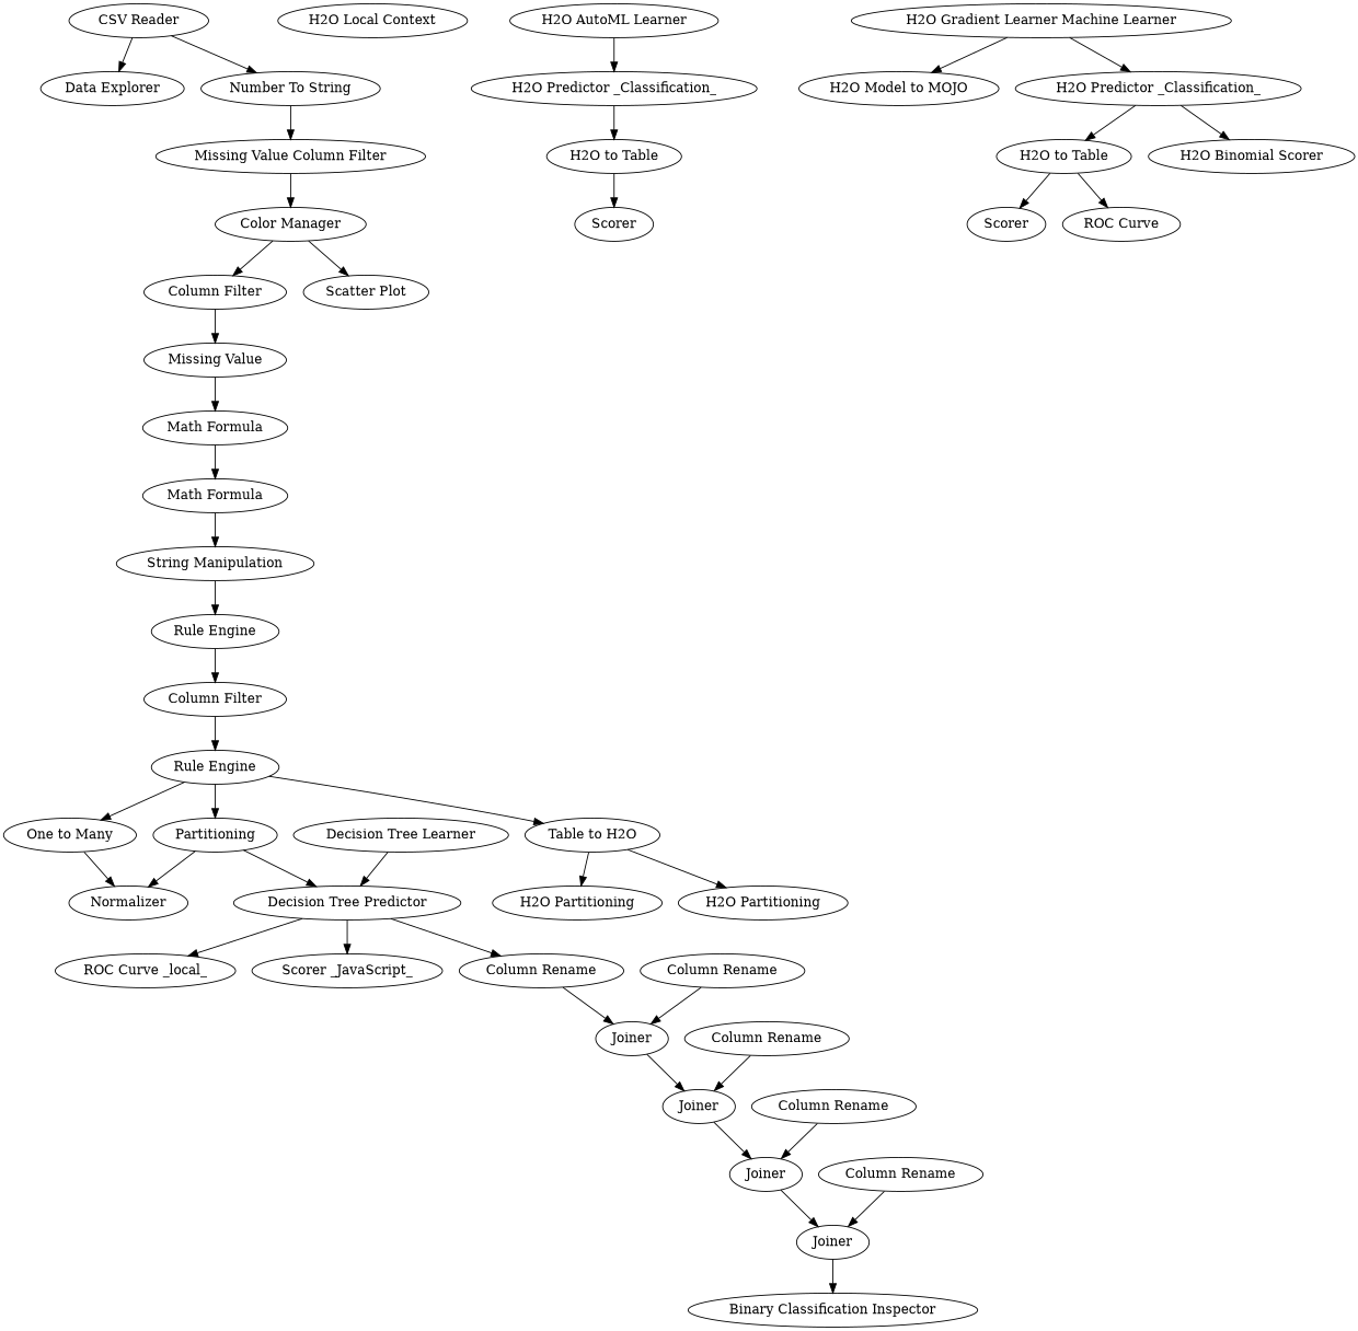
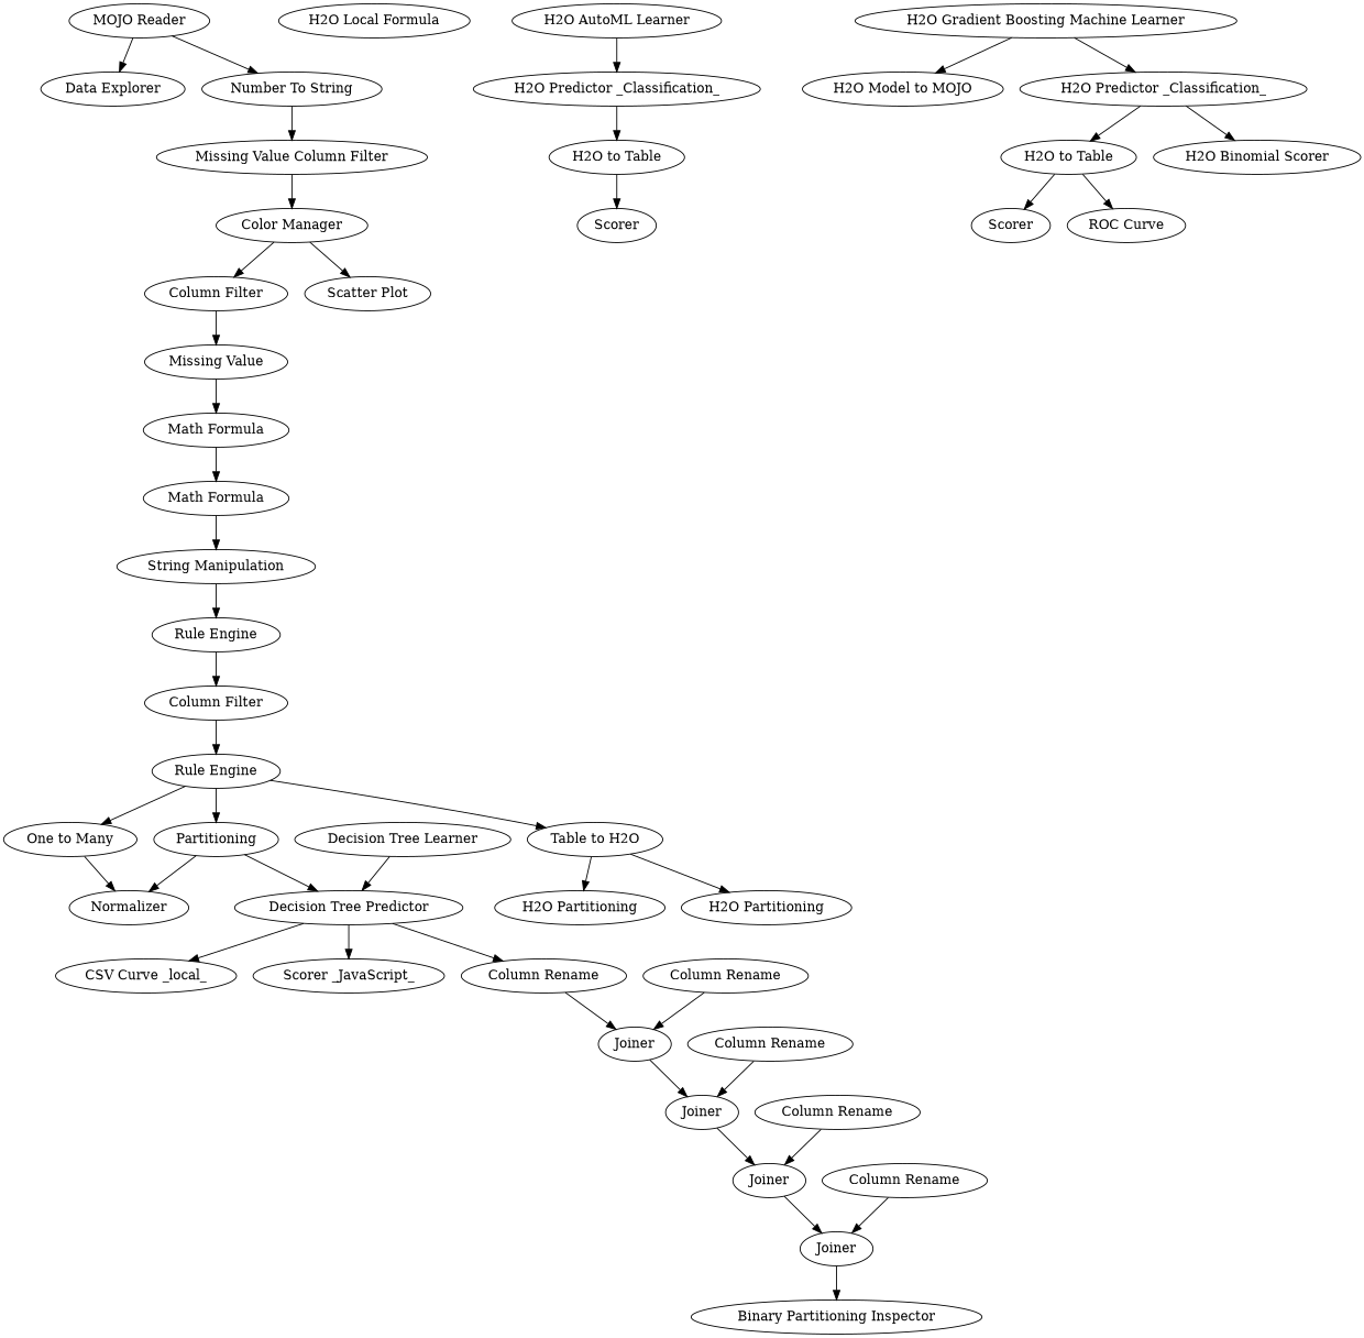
  digraph {
    rankdir=TB
    n1 [label="Data Explorer"]
    n2 [label=Partitioning]
    n3 [label="Decision Tree Predictor"]
    n4 [label=Normalizer]
    n5 [label="Decision Tree Learner"]
-   n6 [label="ROC Curve _local_"]
+   n6 [label="CSV Curve _local_"]
    n7 [label="Scorer _JavaScript_"]
    n8 [label="Column Rename"]
    n9 [label=Joiner]
    n10 [label="One to Many"]
-   n11 [label="Binary Classification Inspector"]
+   n11 [label="Binary Partitioning Inspector"]
    n12 [label="Number To String"]
    n13 [label="Missing Value Column Filter"]
    n14 [label="Color Manager"]
    n15 [label="Column Filter"]
    n16 [label="Scatter Plot"]
    n17 [label="Missing Value"]
    n18 [label="Math Formula"]
    n19 [label="Math Formula"]
-   n20 [label="CSV Reader"]
+   n20 [label="MOJO Reader"]
    n21 [label="Rule Engine"]
    n22 [label="Table to H2O"]
    n23 [label="H2O Partitioning"]
    n24 [label="H2O Partitioning"]
    n25 [label="String Manipulation"]
    n26 [label="Rule Engine"]
    n27 [label="Column Filter"]
    n28 [label=Joiner]
    n29 [label=Joiner]
    n30 [label=Joiner]
    n31 [label="Column Rename"]
    n32 [label="Column Rename"]
    n33 [label="Column Rename"]
    n34 [label="Column Rename"]
-   n35 [label="H2O Local Context"]
+   n35 [label="H2O Local Formula"]
    n36 [label="H2O AutoML Learner"]
    n37 [label="H2O Predictor _Classification_"]
    n38 [label="H2O to Table"]
    n39 [label=Scorer]
-   n40 [label="H2O Gradient Learner Machine Learner"]
+   n40 [label="H2O Gradient Boosting Machine Learner"]
    n41 [label="H2O Model to MOJO"]
    n42 [label="H2O Predictor _Classification_"]
    n43 [label="H2O to Table"]
    n44 [label="H2O Binomial Scorer"]
    n45 [label=Scorer]
    n46 [label="ROC Curve"]
    n2 -> n3
    n2 -> n4
    n3 -> n6
    n3 -> n7
    n3 -> n8
    n5 -> n3
    n8 -> n9
    n9 -> n28
    n10 -> n4
    n12 -> n13
    n13 -> n14
    n14 -> n15
    n14 -> n16
    n15 -> n17
    n17 -> n18
    n18 -> n19
    n19 -> n25
    n20 -> n1
    n20 -> n12
    n21 -> n2
    n21 -> n10
    n21 -> n22
    n22 -> n23
    n22 -> n24
    n25 -> n26
    n26 -> n27
    n27 -> n21
    n28 -> n29
    n29 -> n30
    n30 -> n11
    n31 -> n9
    n32 -> n28
    n33 -> n29
    n34 -> n30
    n36 -> n37
    n37 -> n38
    n38 -> n39
    n40 -> n41
    n40 -> n42
    n42 -> n43
    n42 -> n44
    n43 -> n45
    n43 -> n46
  }
